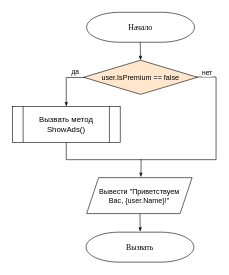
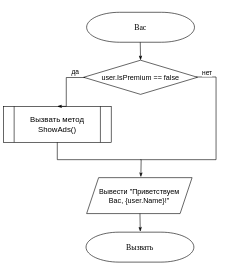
  <mxCell id="0" />
  <mxCell id="1" parent="0" />
- <mxCell id="2" value="&lt;font style=&quot;font-size: 13px;&quot;&gt;Начало&lt;/font&gt;" style="strokeWidth=1;html=1;shape=mxgraph.flowchart.terminator;whiteSpace=wrap;rounded=0;shadow=0;labelBackgroundColor=none;fontFamily=Verdana;fontSize=8;align=center;" parent="1" vertex="1"><mxGeometry x="144" y="20" width="180" height="50" as="geometry" /></mxCell>
+ <mxCell id="2" value="&lt;font style=&quot;font-size: 13px;&quot;&gt;Вас&lt;/font&gt;" style="strokeWidth=1;html=1;shape=mxgraph.flowchart.terminator;whiteSpace=wrap;rounded=0;shadow=0;labelBackgroundColor=none;fontFamily=Verdana;fontSize=8;align=center;" parent="1" vertex="1"><mxGeometry x="144" y="20" width="180" height="50" as="geometry" /></mxCell>
  <mxCell id="3" style="edgeStyle=orthogonalEdgeStyle;rounded=0;html=1;labelBackgroundColor=none;startSize=5;endArrow=classicThin;endFill=1;endSize=5;jettySize=auto;orthogonalLoop=1;strokeWidth=1;fontFamily=Verdana;fontSize=8;entryX=0.5;entryY=0;entryDx=0;entryDy=0;" parent="1" edge="1"><mxGeometry relative="1" as="geometry"><mxPoint x="233.5" y="70" as="sourcePoint" /><mxPoint x="234" y="100" as="targetPoint" /></mxGeometry></mxCell>
  <mxCell id="4" style="edgeStyle=orthogonalEdgeStyle;rounded=0;orthogonalLoop=1;jettySize=auto;html=1;exitX=0.5;exitY=1;exitDx=0;exitDy=0;fontSize=13;" parent="1" edge="1"><mxGeometry relative="1" as="geometry"><mxPoint x="234" y="248" as="sourcePoint" /><mxPoint x="234" y="248" as="targetPoint" /></mxGeometry></mxCell>
  <mxCell id="5" style="edgeStyle=orthogonalEdgeStyle;rounded=0;orthogonalLoop=1;jettySize=auto;html=1;exitX=0.5;exitY=1;exitDx=0;exitDy=0;fontSize=13;" parent="1" edge="1"><mxGeometry relative="1" as="geometry"><mxPoint x="234" y="248" as="sourcePoint" /><mxPoint x="234" y="248" as="targetPoint" /></mxGeometry></mxCell>
- <mxCell id="6" value="Вызвать метод ShowAds()" style="shape=process;whiteSpace=wrap;html=1;backgroundOutline=1;shadow=0;fontSize=13;" parent="1" vertex="1"><mxGeometry x="20" y="177" width="180" height="60" as="geometry" /></mxCell>
+ <mxCell id="6" value="Вызвать метод ShowAds()" style="shape=process;whiteSpace=wrap;html=1;backgroundOutline=1;shadow=0;fontSize=13;" parent="1" vertex="1"><mxGeometry x="5" y="177" width="180" height="60" as="geometry" /></mxCell>
  <mxCell id="7" value="&lt;font style=&quot;font-size: 13px;&quot;&gt;Вызвать&lt;/font&gt;" style="strokeWidth=1;html=1;shape=mxgraph.flowchart.terminator;whiteSpace=wrap;rounded=0;shadow=0;labelBackgroundColor=none;fontFamily=Verdana;fontSize=8;align=center;" parent="1" vertex="1"><mxGeometry x="143" y="387" width="180" height="50" as="geometry" /></mxCell>
  <mxCell id="8" style="edgeStyle=orthogonalEdgeStyle;rounded=0;html=1;labelBackgroundColor=none;startSize=5;endArrow=none;endFill=0;endSize=5;jettySize=auto;orthogonalLoop=1;strokeWidth=1;fontFamily=Verdana;fontSize=8;strokeColor=default;" parent="1" edge="1"><mxGeometry relative="1" as="geometry"><Array as="points"><mxPoint x="360" y="128" /><mxPoint x="360" y="266" /></Array><mxPoint x="326" y="128" as="sourcePoint" /><mxPoint x="234" y="266" as="targetPoint" /></mxGeometry></mxCell>
  <mxCell id="9" value="нет" style="edgeLabel;html=1;align=center;verticalAlign=middle;resizable=0;points=[];" parent="8" vertex="1" connectable="0"><mxGeometry x="0.661" y="-1" relative="1" as="geometry"><mxPoint x="59" y="-145" as="offset" /></mxGeometry></mxCell>
- <mxCell id="10" value="user.IsPremium == false" style="rhombus;whiteSpace=wrap;html=1;fillColor=#ffe6cc;" parent="1" vertex="1"><mxGeometry x="139" y="100" width="190" height="57" as="geometry" /></mxCell>
+ <mxCell id="10" value="user.IsPremium == false" style="rhombus;whiteSpace=wrap;html=1;" parent="1" vertex="1"><mxGeometry x="139" y="100" width="190" height="57" as="geometry" /></mxCell>
  <mxCell id="11" style="edgeStyle=orthogonalEdgeStyle;rounded=0;html=1;labelBackgroundColor=none;startSize=5;endArrow=classicThin;endFill=1;endSize=5;jettySize=auto;orthogonalLoop=1;strokeWidth=1;fontFamily=Verdana;fontSize=8;exitX=0.013;exitY=0.507;exitDx=0;exitDy=0;exitPerimeter=0;entryX=0.5;entryY=0;entryDx=0;entryDy=0;" parent="1" source="10" edge="1" target="6"><mxGeometry relative="1" as="geometry"><Array as="points"><mxPoint x="110" y="129" /></Array><mxPoint x="139" y="129" as="sourcePoint" /><mxPoint x="234" y="267" as="targetPoint" /></mxGeometry></mxCell>
  <mxCell id="12" value="Вывести &quot;Приветствуем&lt;br&gt;Вас, {user.Name}!&quot;" style="shape=parallelogram;perimeter=parallelogramPerimeter;whiteSpace=wrap;html=1;fixedSize=1;" parent="1" vertex="1"><mxGeometry x="144" y="296" width="176" height="60" as="geometry" /></mxCell>
  <mxCell id="13" style="edgeStyle=orthogonalEdgeStyle;rounded=0;html=1;labelBackgroundColor=none;startSize=5;endArrow=classicThin;endFill=1;endSize=5;jettySize=auto;orthogonalLoop=1;strokeWidth=1;fontFamily=Verdana;fontSize=8;entryX=0.5;entryY=0;entryDx=0;entryDy=0;jumpSize=6;exitX=0.5;exitY=1;exitDx=0;exitDy=0;" parent="1" source="6" edge="1"><mxGeometry relative="1" as="geometry"><mxPoint x="234" y="265" as="sourcePoint" /><mxPoint x="234.5" y="295" as="targetPoint" /></mxGeometry></mxCell>
  <mxCell id="14" value="да" style="edgeLabel;html=1;align=center;verticalAlign=middle;resizable=0;points=[];" parent="1" vertex="1" connectable="0"><mxGeometry x="123.947" y="121" as="geometry"><mxPoint x="1" y="-2" as="offset" /></mxGeometry></mxCell>
  <mxCell id="15" style="edgeStyle=orthogonalEdgeStyle;rounded=0;html=1;labelBackgroundColor=none;startSize=5;endArrow=classicThin;endFill=1;endSize=5;jettySize=auto;orthogonalLoop=1;strokeWidth=1;fontFamily=Verdana;fontSize=8;entryX=0.5;entryY=0;entryDx=0;entryDy=0;" parent="1" edge="1"><mxGeometry relative="1" as="geometry"><mxPoint x="233" y="356" as="sourcePoint" /><mxPoint x="233.5" y="386" as="targetPoint" /></mxGeometry></mxCell>
